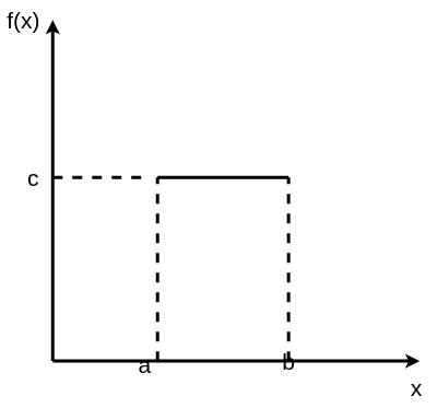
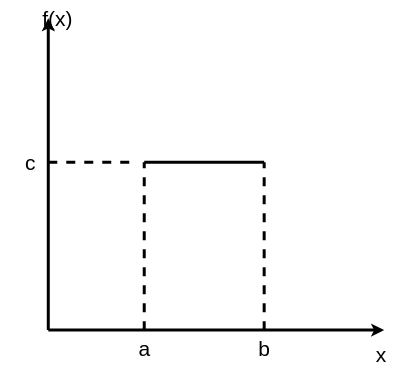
  <mxCell id="0" />
  <mxCell id="1" parent="0" />
  <mxCell id="2" value="" style="endArrow=classic;html=1;fontSize=35;strokeWidth=5;" edge="1" parent="1"><mxGeometry width="50" height="50" relative="1" as="geometry"><mxPoint x="80" y="550" as="sourcePoint" /><mxPoint x="80" y="30" as="targetPoint" /></mxGeometry></mxCell>
  <mxCell id="3" value="" style="endArrow=classic;html=1;fontSize=35;strokeWidth=5;" edge="1" parent="1"><mxGeometry width="50" height="50" relative="1" as="geometry"><mxPoint x="80" y="550" as="sourcePoint" /><mxPoint x="640" y="550" as="targetPoint" /></mxGeometry></mxCell>
  <mxCell id="4" value="" style="endArrow=none;html=1;fontSize=35;strokeWidth=5;" edge="1" parent="1"><mxGeometry width="50" height="50" relative="1" as="geometry"><mxPoint x="240" y="270" as="sourcePoint" /><mxPoint x="440" y="270" as="targetPoint" /></mxGeometry></mxCell>
  <mxCell id="5" value="" style="endArrow=none;dashed=1;html=1;jumpSize=12;fontSize=35;strokeWidth=5;" edge="1" parent="1"><mxGeometry width="50" height="50" relative="1" as="geometry"><mxPoint x="240" y="550" as="sourcePoint" /><mxPoint x="240" y="270" as="targetPoint" /></mxGeometry></mxCell>
  <mxCell id="6" value="" style="endArrow=none;dashed=1;html=1;fontSize=35;strokeWidth=5;" edge="1" parent="1"><mxGeometry width="50" height="50" relative="1" as="geometry"><mxPoint x="440" y="550" as="sourcePoint" /><mxPoint x="440" y="270" as="targetPoint" /></mxGeometry></mxCell>
  <mxCell id="7" value="" style="endArrow=none;dashed=1;html=1;jumpSize=12;fontSize=35;strokeWidth=5;" edge="1" parent="1"><mxGeometry width="50" height="50" relative="1" as="geometry"><mxPoint x="80" y="270" as="sourcePoint" /><mxPoint x="230" y="270" as="targetPoint" /></mxGeometry></mxCell>
- <mxCell id="8" value="a" style="text;html=1;resizable=0;autosize=1;align=center;verticalAlign=middle;points=[];fillColor=none;strokeColor=none;rounded=0;fontSize=35;strokeWidth=5;" vertex="1" parent="1"><mxGeometry x="210" y="545" width="20" height="20" as="geometry" /></mxCell>
- <mxCell id="9" value="b" style="text;html=1;resizable=0;autosize=1;align=center;verticalAlign=middle;points=[];fillColor=none;strokeColor=none;rounded=0;fontSize=35;strokeWidth=5;" vertex="1" parent="1"><mxGeometry x="430" y="540" width="20" height="20" as="geometry" /></mxCell>
+ <mxCell id="8" value="a" style="text;html=1;resizable=0;autosize=1;align=center;verticalAlign=middle;points=[];fillColor=none;strokeColor=none;rounded=0;fontSize=35;strokeWidth=5;" vertex="1" parent="1"><mxGeometry x="230" y="570" width="20" height="20" as="geometry" /></mxCell>
+ <mxCell id="9" value="b" style="text;html=1;resizable=0;autosize=1;align=center;verticalAlign=middle;points=[];fillColor=none;strokeColor=none;rounded=0;fontSize=35;strokeWidth=5;" vertex="1" parent="1"><mxGeometry x="430" y="570" width="20" height="20" as="geometry" /></mxCell>
  <mxCell id="10" value="c" style="text;html=1;resizable=0;autosize=1;align=center;verticalAlign=middle;points=[];fillColor=none;strokeColor=none;rounded=0;fontSize=35;strokeWidth=5;" vertex="1" parent="1"><mxGeometry x="40" y="260" width="20" height="20" as="geometry" /></mxCell>
  <mxCell id="11" value="x" style="text;html=1;resizable=0;autosize=1;align=center;verticalAlign=middle;points=[];fillColor=none;strokeColor=none;rounded=0;fontSize=35;" vertex="1" parent="1"><mxGeometry x="625" y="580" width="20" height="20" as="geometry" /></mxCell>
- <mxCell id="12" value="f(x)" style="text;html=1;resizable=0;autosize=1;align=center;verticalAlign=middle;points=[];fillColor=none;strokeColor=none;rounded=0;fontSize=35;strokeWidth=5;" vertex="1" parent="1"><mxGeometry x="20" y="20" width="30" height="20" as="geometry" /></mxCell>
+ <mxCell id="12" value="f(x)" style="text;html=1;resizable=0;autosize=1;align=center;verticalAlign=middle;points=[];fillColor=none;strokeColor=none;rounded=0;fontSize=35;strokeWidth=5;" vertex="1" parent="1"><mxGeometry x="80" y="20" width="30" height="20" as="geometry" /></mxCell>
